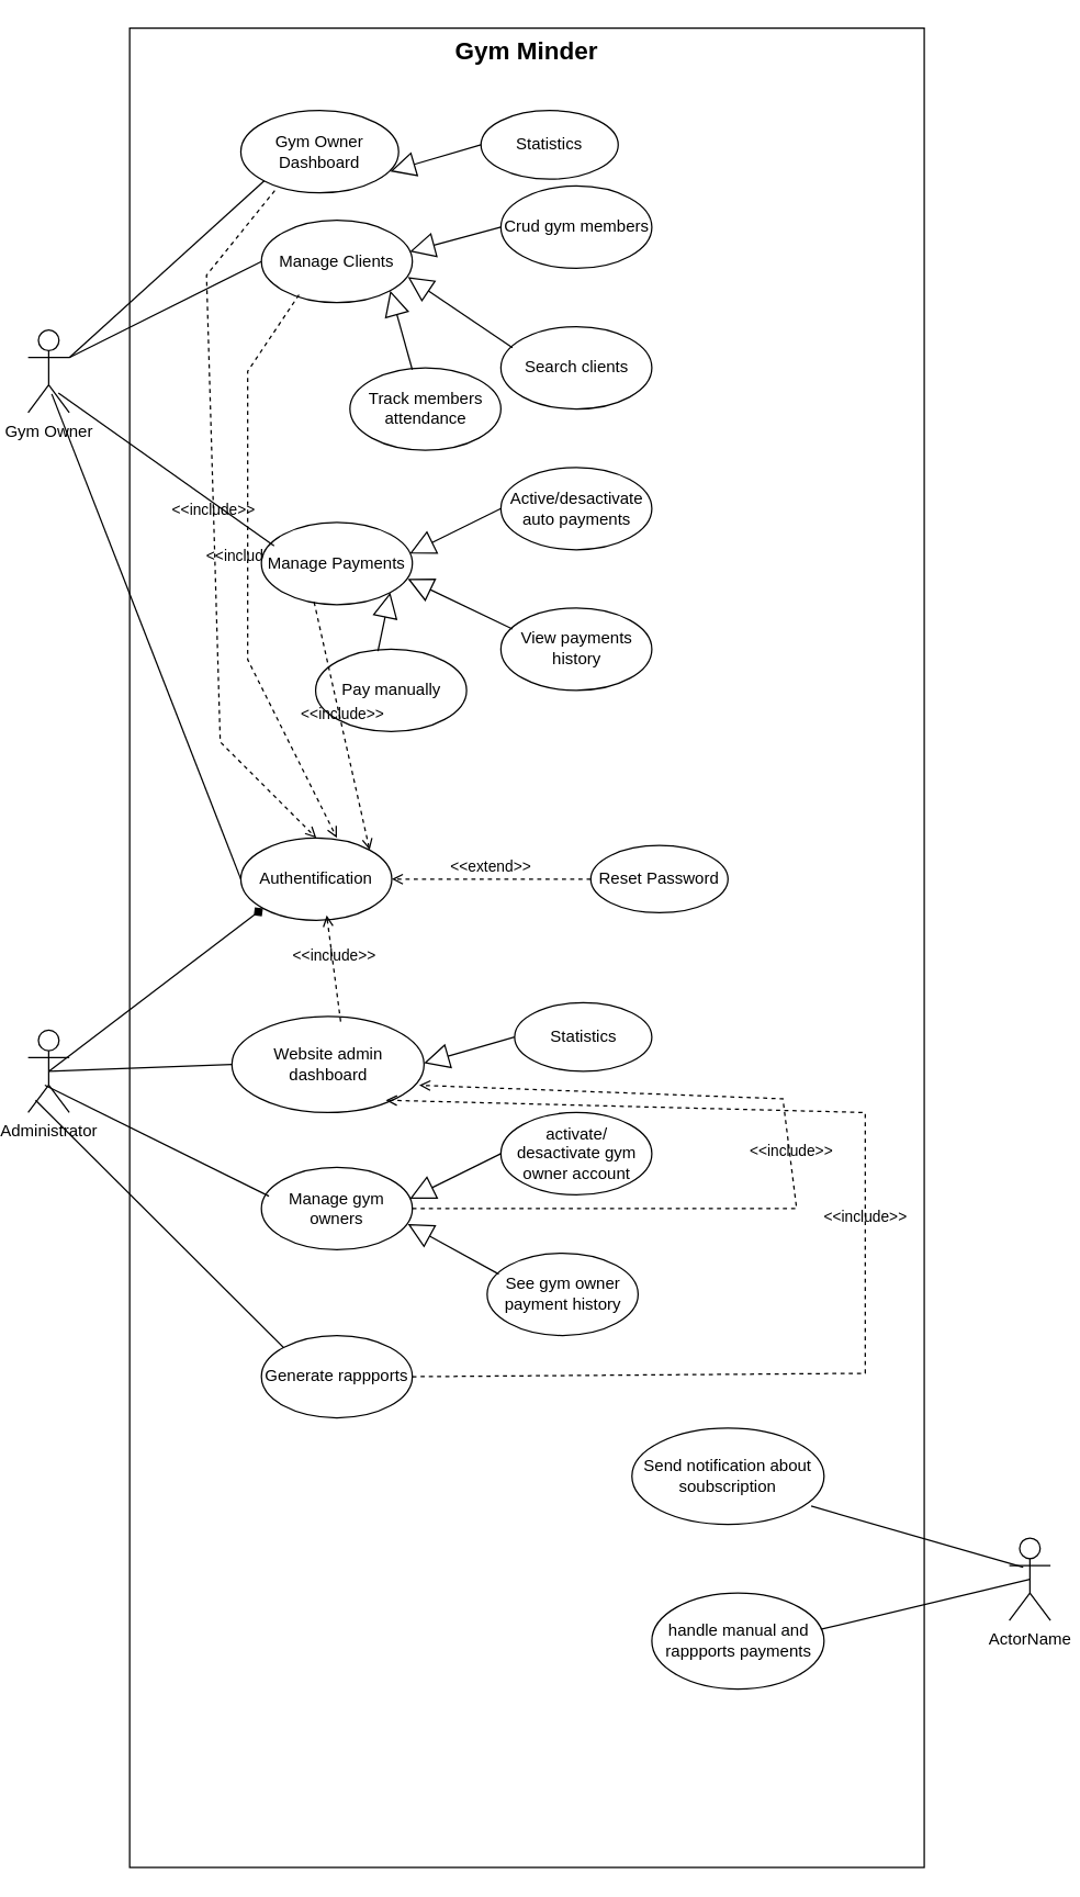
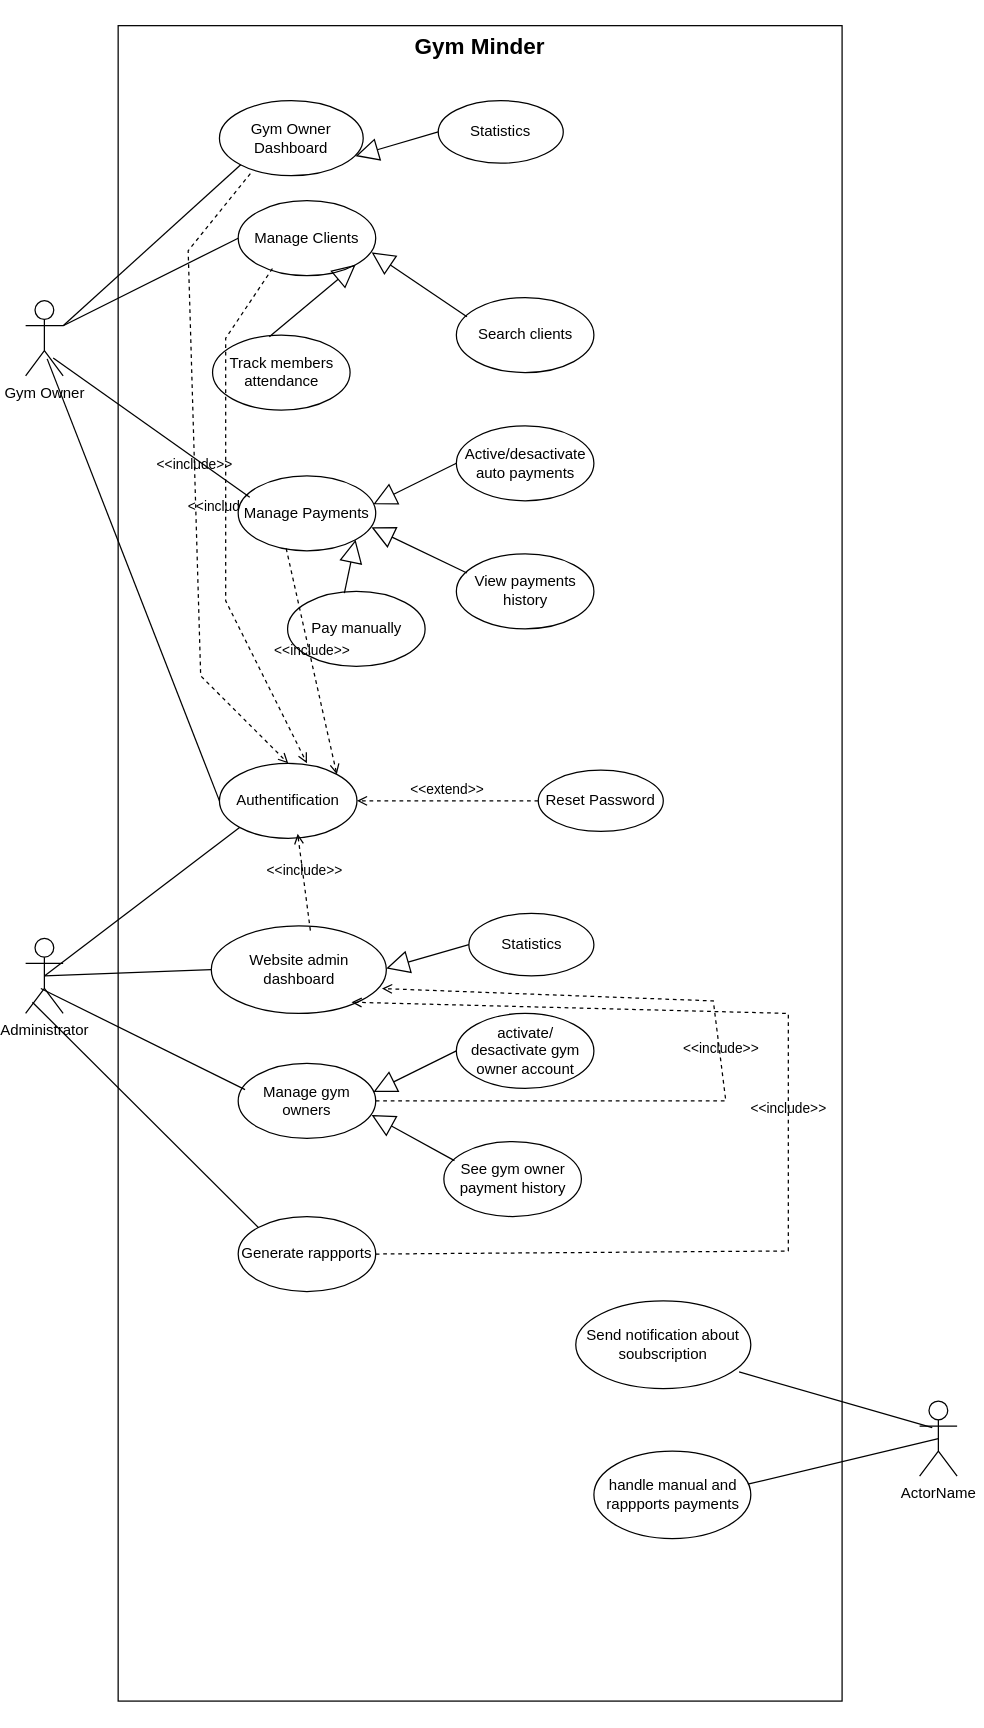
  <mxCell id="0" />
  <mxCell id="1" parent="0" />
  <mxCell id="2" value="&lt;span id=&quot;docs-internal-guid-300aa276-7fff-008d-d82a-03845a1bc5f4&quot; style=&quot;font-weight:normal;&quot;&gt;&lt;span style=&quot;font-family: Arial, sans-serif; background-color: transparent; font-weight: 700; font-variant-numeric: normal; font-variant-east-asian: normal; font-variant-alternates: normal; font-variant-position: normal; font-variant-emoji: normal; vertical-align: baseline; white-space-collapse: preserve;&quot;&gt;&lt;font style=&quot;font-size: 18px;&quot;&gt;Gym Minder&lt;/font&gt;&lt;/span&gt;&lt;/span&gt;" style="shape=rect;html=1;verticalAlign=top;fontStyle=1;whiteSpace=wrap;align=center;" parent="1" vertex="1"><mxGeometry x="94" y="20" width="579" height="1340" as="geometry" /></mxCell>
  <mxCell id="3" value="Gym Owner" style="shape=umlActor;html=1;verticalLabelPosition=bottom;verticalAlign=top;align=center;" parent="1" vertex="1"><mxGeometry x="20" y="240" width="30" height="60" as="geometry" /></mxCell>
  <mxCell id="4" value="Authentification" style="ellipse;whiteSpace=wrap;html=1;" parent="1" vertex="1"><mxGeometry x="175" y="610" width="110" height="60" as="geometry" /></mxCell>
  <mxCell id="5" value="Reset Password" style="ellipse;whiteSpace=wrap;html=1;" parent="1" vertex="1"><mxGeometry x="430" y="615.5" width="100" height="49" as="geometry" /></mxCell>
  <mxCell id="6" value="Manage Clients" style="ellipse;whiteSpace=wrap;html=1;" parent="1" vertex="1"><mxGeometry x="190" y="160" width="110" height="60" as="geometry" /></mxCell>
- <mxCell id="7" value="Crud gym members" style="ellipse;whiteSpace=wrap;html=1;" parent="1" vertex="1"><mxGeometry x="364.5" y="135" width="110" height="60" as="geometry" /></mxCell>
  <mxCell id="8" value="Statistics" style="ellipse;whiteSpace=wrap;html=1;" parent="1" vertex="1"><mxGeometry x="350" y="80" width="100" height="50" as="geometry" /></mxCell>
  <mxCell id="9" value="Search clients" style="ellipse;whiteSpace=wrap;html=1;" parent="1" vertex="1"><mxGeometry x="364.5" y="237.46" width="110" height="60" as="geometry" /></mxCell>
- <mxCell id="10" value="Track members attendance" style="ellipse;whiteSpace=wrap;html=1;" parent="1" vertex="1"><mxGeometry x="254.5" y="267.46" width="110" height="60" as="geometry" /></mxCell>
+ <mxCell id="10" value="Track members attendance" style="ellipse;whiteSpace=wrap;html=1;" parent="1" vertex="1"><mxGeometry x="169.5" y="267.46" width="110" height="60" as="geometry" /></mxCell>
  <mxCell id="11" value="Administrator" style="shape=umlActor;html=1;verticalLabelPosition=bottom;verticalAlign=top;align=center;" vertex="1" parent="1"><mxGeometry x="20" y="750" width="30" height="60" as="geometry" /></mxCell>
  <mxCell id="12" value="&amp;lt;&amp;lt;extend&amp;gt;&amp;gt;" style="html=1;verticalAlign=bottom;labelBackgroundColor=none;endArrow=open;endFill=0;dashed=1;rounded=0;exitX=0;exitY=0.5;exitDx=0;exitDy=0;entryX=1;entryY=0.5;entryDx=0;entryDy=0;" edge="1" parent="1" source="5" target="4"><mxGeometry width="160" relative="1" as="geometry"><mxPoint x="485" y="640" as="sourcePoint" /><mxPoint x="425" y="670" as="targetPoint" /></mxGeometry></mxCell>
  <mxCell id="13" value="" style="endArrow=none;startArrow=none;endFill=0;startFill=0;endSize=8;html=1;verticalAlign=bottom;labelBackgroundColor=none;strokeWidth=1;rounded=0;exitX=0.574;exitY=0.775;exitDx=0;exitDy=0;exitPerimeter=0;entryX=0;entryY=0.5;entryDx=0;entryDy=0;" edge="1" parent="1" source="3" target="4"><mxGeometry width="160" relative="1" as="geometry"><mxPoint x="50" y="-10" as="sourcePoint" /><mxPoint x="160" y="-10" as="targetPoint" /></mxGeometry></mxCell>
  <mxCell id="14" value="" style="endArrow=none;startArrow=none;endFill=0;startFill=0;endSize=8;html=1;verticalAlign=bottom;labelBackgroundColor=none;strokeWidth=1;rounded=0;entryX=0;entryY=0.5;entryDx=0;entryDy=0;exitX=1;exitY=0.333;exitDx=0;exitDy=0;exitPerimeter=0;" edge="1" parent="1" source="3" target="6"><mxGeometry width="160" relative="1" as="geometry"><mxPoint x="60" y="1" as="sourcePoint" /><mxPoint x="160" y="10" as="targetPoint" /></mxGeometry></mxCell>
- <mxCell id="15" value="" style="endArrow=block;endSize=16;endFill=0;html=1;rounded=0;exitX=0;exitY=0.5;exitDx=0;exitDy=0;entryX=0.983;entryY=0.38;entryDx=0;entryDy=0;entryPerimeter=0;" edge="1" parent="1" source="7" target="6"><mxGeometry x="-1" y="104" width="160" relative="1" as="geometry"><mxPoint x="365" y="165" as="sourcePoint" /><mxPoint x="300" y="205" as="targetPoint" /><mxPoint x="41" y="-48" as="offset" /></mxGeometry></mxCell>
  <mxCell id="16" value="" style="endArrow=block;endSize=16;endFill=0;html=1;rounded=0;entryX=0.97;entryY=0.688;entryDx=0;entryDy=0;entryPerimeter=0;exitX=0.077;exitY=0.255;exitDx=0;exitDy=0;exitPerimeter=0;" edge="1" parent="1" source="9" target="6"><mxGeometry x="-1" y="104" width="160" relative="1" as="geometry"><mxPoint x="366" y="251.46" as="sourcePoint" /><mxPoint x="278.39" y="195" as="targetPoint" /><mxPoint x="41" y="-48" as="offset" /></mxGeometry></mxCell>
  <mxCell id="17" value="" style="endArrow=block;endSize=16;endFill=0;html=1;rounded=0;entryX=1;entryY=1;entryDx=0;entryDy=0;exitX=0.413;exitY=0.022;exitDx=0;exitDy=0;exitPerimeter=0;" edge="1" parent="1" source="10" target="6"><mxGeometry x="-1" y="104" width="160" relative="1" as="geometry"><mxPoint x="318.5" y="267.46" as="sourcePoint" /><mxPoint x="251" y="197.46" as="targetPoint" /><mxPoint x="41" y="-48" as="offset" /></mxGeometry></mxCell>
  <mxCell id="18" value="Gym Owner Dashboard" style="ellipse;whiteSpace=wrap;html=1;" vertex="1" parent="1"><mxGeometry x="175" y="80" width="115" height="60" as="geometry" /></mxCell>
  <mxCell id="19" value="" style="endArrow=none;startArrow=none;endFill=0;startFill=0;endSize=8;html=1;verticalAlign=bottom;labelBackgroundColor=none;strokeWidth=1;rounded=0;entryX=0;entryY=1;entryDx=0;entryDy=0;exitX=1;exitY=0.333;exitDx=0;exitDy=0;exitPerimeter=0;" edge="1" parent="1" source="3" target="18"><mxGeometry width="160" relative="1" as="geometry"><mxPoint x="50" y="192.5" as="sourcePoint" /><mxPoint x="190" y="137.5" as="targetPoint" /></mxGeometry></mxCell>
  <mxCell id="20" value="&amp;lt;&amp;lt;include&amp;gt;&amp;gt;" style="html=1;verticalAlign=bottom;labelBackgroundColor=none;endArrow=open;endFill=0;dashed=1;rounded=0;exitX=0.215;exitY=0.972;exitDx=0;exitDy=0;exitPerimeter=0;entryX=0.5;entryY=0;entryDx=0;entryDy=0;" edge="1" parent="1" source="18" target="4"><mxGeometry width="160" relative="1" as="geometry"><mxPoint x="300" y="70" as="sourcePoint" /><mxPoint x="349.21" y="695.8" as="targetPoint" /><Array as="points"><mxPoint x="150" y="200" /><mxPoint x="160" y="540" /></Array></mxGeometry></mxCell>
  <mxCell id="21" value="&amp;lt;&amp;lt;include&amp;gt;&amp;gt;" style="html=1;verticalAlign=bottom;labelBackgroundColor=none;endArrow=open;endFill=0;dashed=1;rounded=0;exitX=0.249;exitY=0.904;exitDx=0;exitDy=0;exitPerimeter=0;" edge="1" parent="1" source="6"><mxGeometry width="160" relative="1" as="geometry"><mxPoint x="270" y="185" as="sourcePoint" /><mxPoint x="245" y="610" as="targetPoint" /><Array as="points"><mxPoint x="180" y="270" /><mxPoint x="180" y="480" /></Array></mxGeometry></mxCell>
  <mxCell id="22" value="Manage Payments" style="ellipse;whiteSpace=wrap;html=1;" vertex="1" parent="1"><mxGeometry x="190" y="380" width="110" height="60" as="geometry" /></mxCell>
  <mxCell id="23" value="Active/desactivate auto payments" style="ellipse;whiteSpace=wrap;html=1;movable=1;resizable=1;rotatable=1;deletable=1;editable=1;locked=0;connectable=1;" vertex="1" parent="1"><mxGeometry x="364.5" y="340" width="110" height="60" as="geometry" /></mxCell>
  <mxCell id="24" value="View payments history" style="ellipse;whiteSpace=wrap;html=1;" vertex="1" parent="1"><mxGeometry x="364.5" y="442.46" width="110" height="60" as="geometry" /></mxCell>
  <mxCell id="25" value="Pay manually" style="ellipse;whiteSpace=wrap;html=1;" vertex="1" parent="1"><mxGeometry x="229.5" y="472.46" width="110" height="60" as="geometry" /></mxCell>
  <mxCell id="26" value="" style="endArrow=block;endSize=16;endFill=0;html=1;rounded=0;exitX=0;exitY=0.5;exitDx=0;exitDy=0;entryX=0.983;entryY=0.38;entryDx=0;entryDy=0;entryPerimeter=0;" edge="1" parent="1" source="23" target="22"><mxGeometry x="-1" y="104" width="160" relative="1" as="geometry"><mxPoint x="365" y="370" as="sourcePoint" /><mxPoint x="300" y="410" as="targetPoint" /><mxPoint x="41" y="-48" as="offset" /></mxGeometry></mxCell>
  <mxCell id="27" value="" style="endArrow=block;endSize=16;endFill=0;html=1;rounded=0;entryX=0.97;entryY=0.688;entryDx=0;entryDy=0;entryPerimeter=0;exitX=0.077;exitY=0.255;exitDx=0;exitDy=0;exitPerimeter=0;" edge="1" parent="1" source="24" target="22"><mxGeometry x="-1" y="104" width="160" relative="1" as="geometry"><mxPoint x="366" y="456.46" as="sourcePoint" /><mxPoint x="278.39" y="400" as="targetPoint" /><mxPoint x="41" y="-48" as="offset" /></mxGeometry></mxCell>
  <mxCell id="28" value="" style="endArrow=block;endSize=16;endFill=0;html=1;rounded=0;entryX=1;entryY=1;entryDx=0;entryDy=0;exitX=0.413;exitY=0.022;exitDx=0;exitDy=0;exitPerimeter=0;" edge="1" parent="1" source="25" target="22"><mxGeometry x="-1" y="104" width="160" relative="1" as="geometry"><mxPoint x="318.5" y="472.46" as="sourcePoint" /><mxPoint x="251" y="402.46" as="targetPoint" /><mxPoint x="41" y="-48" as="offset" /></mxGeometry></mxCell>
  <mxCell id="29" value="" style="endArrow=none;startArrow=none;endFill=0;startFill=0;endSize=8;html=1;verticalAlign=bottom;labelBackgroundColor=none;strokeWidth=1;rounded=0;entryX=0.084;entryY=0.286;entryDx=0;entryDy=0;exitX=0.735;exitY=0.764;exitDx=0;exitDy=0;exitPerimeter=0;entryPerimeter=0;" edge="1" parent="1" source="3" target="22"><mxGeometry width="160" relative="1" as="geometry"><mxPoint x="60" y="270" as="sourcePoint" /><mxPoint x="200" y="215" as="targetPoint" /></mxGeometry></mxCell>
  <mxCell id="30" value="&amp;lt;&amp;lt;include&amp;gt;&amp;gt;" style="html=1;verticalAlign=bottom;labelBackgroundColor=none;endArrow=open;endFill=0;dashed=1;rounded=0;entryX=1;entryY=0;entryDx=0;entryDy=0;exitX=0.349;exitY=0.968;exitDx=0;exitDy=0;exitPerimeter=0;" edge="1" parent="1" source="22" target="4"><mxGeometry width="160" relative="1" as="geometry"><mxPoint x="300" y="410" as="sourcePoint" /><mxPoint x="409.141" y="691.076" as="targetPoint" /><Array as="points"><mxPoint x="240" y="490" /></Array></mxGeometry></mxCell>
  <mxCell id="31" value="" style="endArrow=block;endSize=16;endFill=0;html=1;rounded=0;exitX=0;exitY=0.5;exitDx=0;exitDy=0;entryX=0.947;entryY=0.739;entryDx=0;entryDy=0;entryPerimeter=0;" edge="1" parent="1" source="8" target="18"><mxGeometry x="-1" y="104" width="160" relative="1" as="geometry"><mxPoint x="350" y="97" as="sourcePoint" /><mxPoint x="283" y="130" as="targetPoint" /><mxPoint x="41" y="-48" as="offset" /></mxGeometry></mxCell>
  <mxCell id="32" value="Website admin dashboard" style="ellipse;whiteSpace=wrap;html=1;" vertex="1" parent="1"><mxGeometry x="168.5" y="740" width="140" height="70" as="geometry" /></mxCell>
- <mxCell id="33" value="" style="edgeStyle=none;html=1;endArrow=diamond;verticalAlign=bottom;rounded=0;exitX=0.5;exitY=0.5;exitDx=0;exitDy=0;exitPerimeter=0;entryX=0;entryY=1;entryDx=0;entryDy=0;" edge="1" parent="1" source="11" target="4"><mxGeometry width="160" relative="1" as="geometry"><mxPoint x="150" y="760" as="sourcePoint" /><mxPoint x="310" y="760" as="targetPoint" /></mxGeometry></mxCell>
+ <mxCell id="33" value="" style="edgeStyle=none;html=1;endArrow=none;verticalAlign=bottom;rounded=0;exitX=0.5;exitY=0.5;exitDx=0;exitDy=0;exitPerimeter=0;entryX=0;entryY=1;entryDx=0;entryDy=0;" edge="1" parent="1" source="11" target="4"><mxGeometry width="160" relative="1" as="geometry"><mxPoint x="150" y="760" as="sourcePoint" /><mxPoint x="310" y="760" as="targetPoint" /></mxGeometry></mxCell>
  <mxCell id="34" value="Statistics" style="ellipse;whiteSpace=wrap;html=1;" vertex="1" parent="1"><mxGeometry x="374.5" y="730" width="100" height="50" as="geometry" /></mxCell>
  <mxCell id="35" value="" style="endArrow=block;endSize=16;endFill=0;html=1;rounded=0;exitX=0;exitY=0.5;exitDx=0;exitDy=0;entryX=0.947;entryY=0.739;entryDx=0;entryDy=0;entryPerimeter=0;" edge="1" parent="1" source="34"><mxGeometry x="-1" y="104" width="160" relative="1" as="geometry"><mxPoint x="374.5" y="747" as="sourcePoint" /><mxPoint x="308.5" y="774" as="targetPoint" /><mxPoint x="41" y="-48" as="offset" /></mxGeometry></mxCell>
  <mxCell id="36" value="" style="edgeStyle=none;html=1;endArrow=none;verticalAlign=bottom;rounded=0;exitX=0.5;exitY=0.5;exitDx=0;exitDy=0;exitPerimeter=0;entryX=0;entryY=0.5;entryDx=0;entryDy=0;" edge="1" parent="1" source="11" target="32"><mxGeometry width="160" relative="1" as="geometry"><mxPoint x="45" y="790" as="sourcePoint" /><mxPoint x="201" y="671" as="targetPoint" /></mxGeometry></mxCell>
  <mxCell id="37" value="Manage gym owners" style="ellipse;whiteSpace=wrap;html=1;" vertex="1" parent="1"><mxGeometry x="190" y="850" width="110" height="60" as="geometry" /></mxCell>
  <mxCell id="38" value="activate/ desactivate gym owner account" style="ellipse;whiteSpace=wrap;html=1;" vertex="1" parent="1"><mxGeometry x="364.5" y="810" width="110" height="60" as="geometry" /></mxCell>
  <mxCell id="39" value="See gym owner payment history" style="ellipse;whiteSpace=wrap;html=1;" vertex="1" parent="1"><mxGeometry x="354.5" y="912.46" width="110" height="60" as="geometry" /></mxCell>
  <mxCell id="40" value="" style="endArrow=block;endSize=16;endFill=0;html=1;rounded=0;exitX=0;exitY=0.5;exitDx=0;exitDy=0;entryX=0.983;entryY=0.38;entryDx=0;entryDy=0;entryPerimeter=0;" edge="1" parent="1" source="38" target="37"><mxGeometry x="-1" y="104" width="160" relative="1" as="geometry"><mxPoint x="365" y="840" as="sourcePoint" /><mxPoint x="300" y="880" as="targetPoint" /><mxPoint x="41" y="-48" as="offset" /></mxGeometry></mxCell>
  <mxCell id="41" value="" style="endArrow=block;endSize=16;endFill=0;html=1;rounded=0;entryX=0.97;entryY=0.688;entryDx=0;entryDy=0;entryPerimeter=0;exitX=0.077;exitY=0.255;exitDx=0;exitDy=0;exitPerimeter=0;" edge="1" parent="1" source="39" target="37"><mxGeometry x="-1" y="104" width="160" relative="1" as="geometry"><mxPoint x="366" y="926.46" as="sourcePoint" /><mxPoint x="278.39" y="870" as="targetPoint" /><mxPoint x="41" y="-48" as="offset" /></mxGeometry></mxCell>
  <mxCell id="42" value="Generate rappports" style="ellipse;whiteSpace=wrap;html=1;" vertex="1" parent="1"><mxGeometry x="190" y="972.46" width="110" height="60" as="geometry" /></mxCell>
  <mxCell id="43" value="" style="edgeStyle=none;html=1;endArrow=none;verticalAlign=bottom;rounded=0;exitX=0.405;exitY=0.668;exitDx=0;exitDy=0;exitPerimeter=0;entryX=0.05;entryY=0.349;entryDx=0;entryDy=0;entryPerimeter=0;" edge="1" parent="1" source="11" target="37"><mxGeometry width="160" relative="1" as="geometry"><mxPoint x="45" y="790" as="sourcePoint" /><mxPoint x="179" y="785" as="targetPoint" /></mxGeometry></mxCell>
  <mxCell id="44" value="" style="edgeStyle=none;html=1;endArrow=none;verticalAlign=bottom;rounded=0;exitX=0.181;exitY=0.851;exitDx=0;exitDy=0;exitPerimeter=0;entryX=0;entryY=0;entryDx=0;entryDy=0;" edge="1" parent="1" source="11" target="42"><mxGeometry width="160" relative="1" as="geometry"><mxPoint x="41" y="800" as="sourcePoint" /><mxPoint x="175" y="795" as="targetPoint" /></mxGeometry></mxCell>
  <mxCell id="45" value="&amp;lt;&amp;lt;include&amp;gt;&amp;gt;" style="edgeStyle=none;html=1;endArrow=open;verticalAlign=bottom;dashed=1;labelBackgroundColor=none;rounded=0;entryX=0.569;entryY=0.939;entryDx=0;entryDy=0;entryPerimeter=0;exitX=0.566;exitY=0.054;exitDx=0;exitDy=0;exitPerimeter=0;" edge="1" parent="1" source="32" target="4"><mxGeometry width="160" relative="1" as="geometry"><mxPoint x="320" y="700" as="sourcePoint" /><mxPoint x="480" y="700" as="targetPoint" /></mxGeometry></mxCell>
  <mxCell id="46" value="&amp;lt;&amp;lt;include&amp;gt;&amp;gt;" style="edgeStyle=none;html=1;endArrow=open;verticalAlign=bottom;dashed=1;labelBackgroundColor=none;rounded=0;exitX=1;exitY=0.5;exitDx=0;exitDy=0;entryX=0.975;entryY=0.716;entryDx=0;entryDy=0;entryPerimeter=0;" edge="1" parent="1" source="37" target="32"><mxGeometry width="160" relative="1" as="geometry"><mxPoint x="340" y="880" as="sourcePoint" /><mxPoint x="500" y="880" as="targetPoint" /><Array as="points"><mxPoint x="580" y="880" /><mxPoint x="570" y="800" /></Array></mxGeometry></mxCell>
  <mxCell id="47" value="&amp;lt;&amp;lt;include&amp;gt;&amp;gt;" style="edgeStyle=none;html=1;endArrow=open;verticalAlign=bottom;dashed=1;labelBackgroundColor=none;rounded=0;exitX=1;exitY=0.5;exitDx=0;exitDy=0;entryX=0.801;entryY=0.872;entryDx=0;entryDy=0;entryPerimeter=0;" edge="1" parent="1" target="32"><mxGeometry width="160" relative="1" as="geometry"><mxPoint x="300" y="1002.46" as="sourcePoint" /><mxPoint x="305" y="912.46" as="targetPoint" /><Array as="points"><mxPoint x="630" y="1000" /><mxPoint x="630" y="810" /></Array></mxGeometry></mxCell>
  <mxCell id="48" value="ActorName" style="shape=umlActor;html=1;verticalLabelPosition=bottom;verticalAlign=top;align=center;" vertex="1" parent="1"><mxGeometry x="735" y="1120" width="30" height="60" as="geometry" /></mxCell>
  <mxCell id="49" value="Send notification about soubscription" style="ellipse;whiteSpace=wrap;html=1;" vertex="1" parent="1"><mxGeometry x="460" y="1040" width="140" height="70" as="geometry" /></mxCell>
  <mxCell id="50" value="handle manual and rappports payments" style="ellipse;whiteSpace=wrap;html=1;" vertex="1" parent="1"><mxGeometry x="474.5" y="1160" width="125.5" height="70" as="geometry" /></mxCell>
  <mxCell id="51" value="" style="edgeStyle=none;html=1;endArrow=none;verticalAlign=bottom;rounded=0;entryX=0.337;entryY=0.354;entryDx=0;entryDy=0;entryPerimeter=0;exitX=0.933;exitY=0.811;exitDx=0;exitDy=0;exitPerimeter=0;" edge="1" parent="1" source="49" target="48"><mxGeometry width="160" relative="1" as="geometry"><mxPoint x="570" y="1100" as="sourcePoint" /><mxPoint x="730" y="1100" as="targetPoint" /></mxGeometry></mxCell>
  <mxCell id="52" value="" style="edgeStyle=none;html=1;endArrow=none;verticalAlign=bottom;rounded=0;entryX=0.5;entryY=0.5;entryDx=0;entryDy=0;entryPerimeter=0;exitX=0.981;exitY=0.379;exitDx=0;exitDy=0;exitPerimeter=0;" edge="1" parent="1" source="50" target="48"><mxGeometry width="160" relative="1" as="geometry"><mxPoint x="601" y="1107" as="sourcePoint" /><mxPoint x="743" y="1137" as="targetPoint" /></mxGeometry></mxCell>
